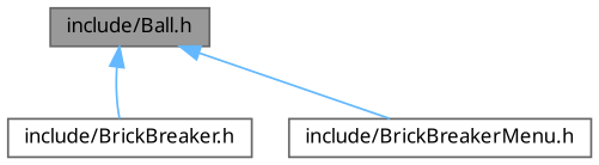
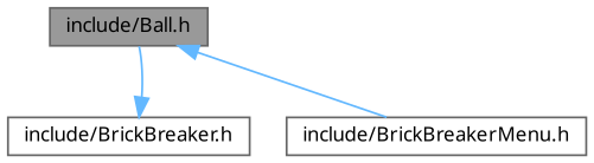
  digraph {
    fontname="Noto Sans"
    node [color=grey40 fillcolor=white fontname="Noto Sans" fontsize=10 shape=box style=filled]
    edge [color=steelblue1 dir=back fontname="Noto Sans" fontsize=10 labelfontname=Helvetica labelfontsize=10 style=solid]
    n1 [color=gray40 fillcolor=grey60 fontcolor=black height=0.2 label="include/Ball.h" width=0.4]
    n2 [height=0.2 label="include/BrickBreaker.h" width=0.4]
    n3 [height=0.2 label="include/BrickBreakerMenu.h" width=0.4]
-   n1 -> n2
+   n2 -> n1
    n1 -> n3
  }
